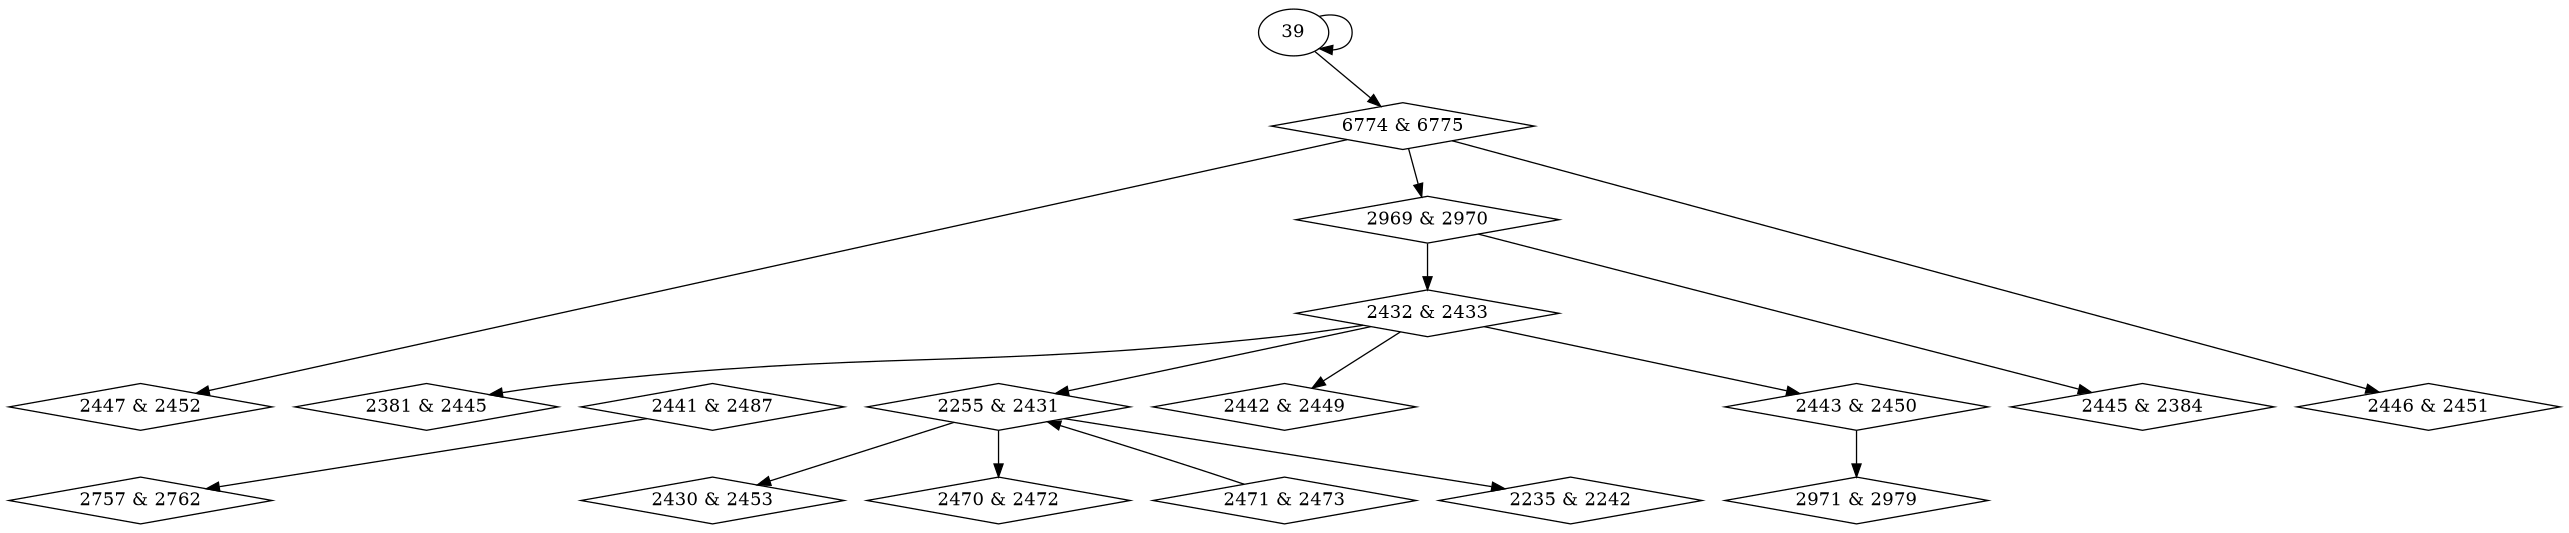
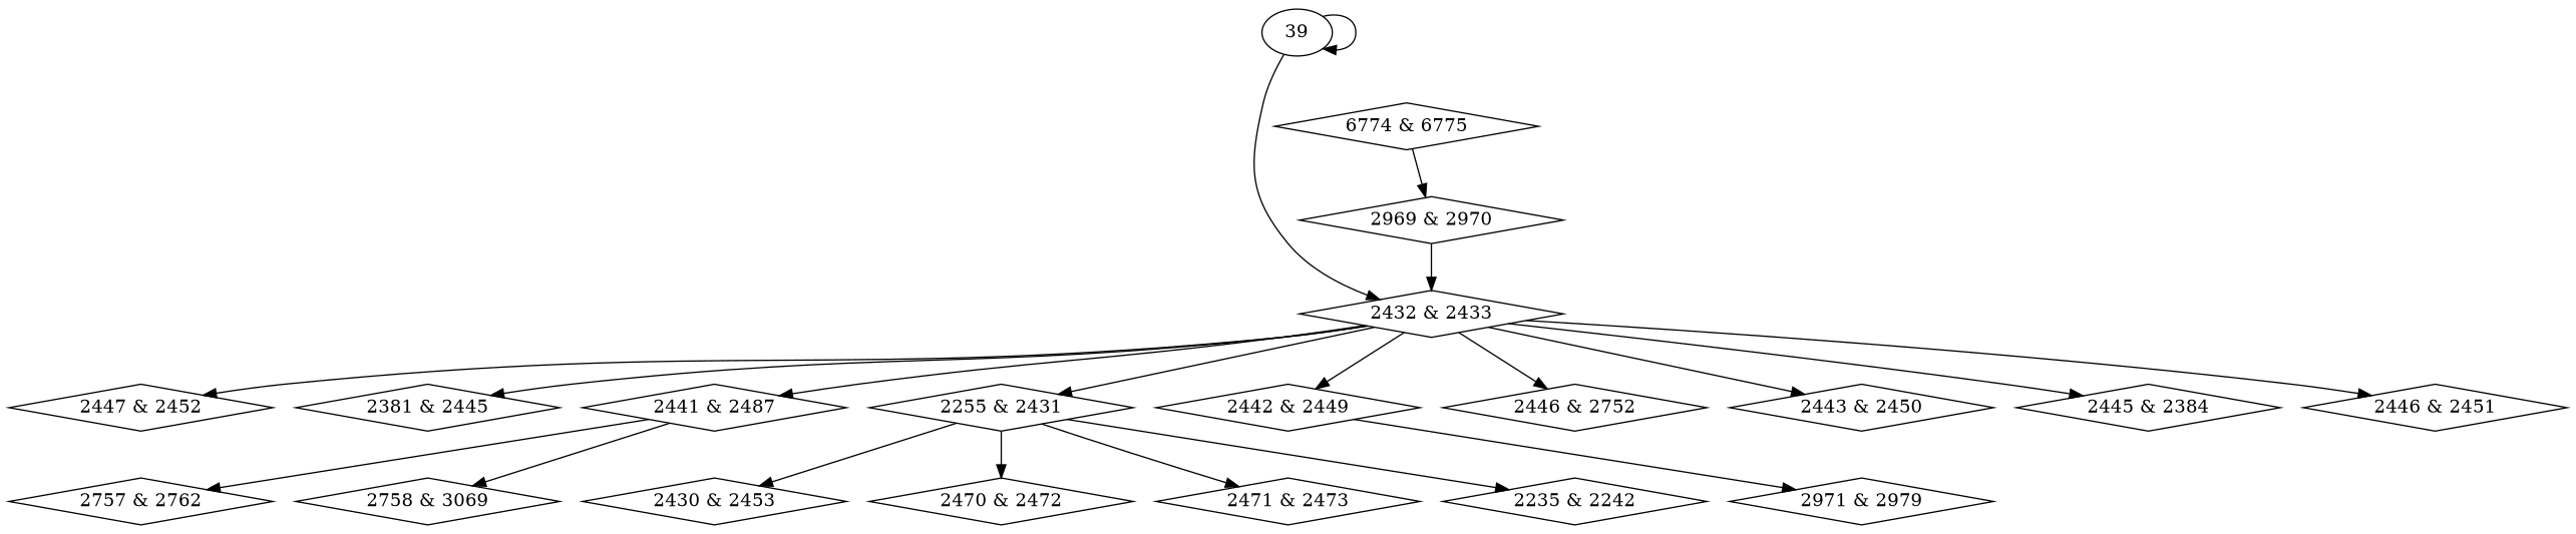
  digraph {
    node [shape=diamond]
    n1 [label="2235 & 2242"]
    n2 [label="2255 & 2431"]
    n3 [label="2430 & 2453"]
    n4 [label="2470 & 2472"]
    n5 [label="2471 & 2473"]
    n6 [label="2381 & 2445"]
    n7 [label="2445 & 2384"]
    n8 [label="2432 & 2433"]
    n9 [label="2441 & 2487"]
    n10 [label="2442 & 2449"]
    n11 [label="2443 & 2450"]
    n12 [label="2446 & 2451"]
+   n13 [label="2446 & 2752"]
    n14 [label="2447 & 2452"]
    n15 [label="2757 & 2762"]
+   n16 [label="2758 & 3069"]
    n17 [label="2971 & 2979"]
    n18 [label="2969 & 2970"]
    n19 [label="6774 & 6775"]
    n20 [label=39 shape=""]
    n2 -> n1
    n2 -> n3
    n2 -> n4
-   n5 -> n2
+   n2 -> n5
    n8 -> n2
    n8 -> n6
-   n18 -> n7
+   n8 -> n7
+   n8 -> n9
    n8 -> n10
    n8 -> n11
-   n19 -> n12
-   n19 -> n14
+   n8 -> n12
+   n8 -> n13
+   n8 -> n14
    n9 -> n15
-   n11 -> n17
+   n9 -> n16
+   n10 -> n17
    n18 -> n8
    n19 -> n18
-   n20 -> n19
+   n20 -> n8
    n20 -> n20
  }
